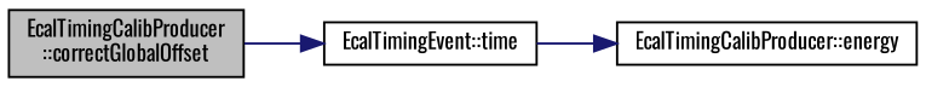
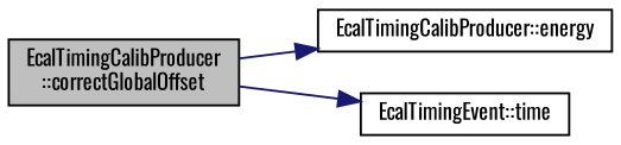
  digraph {
    fontname=Oswald
    rankdir=LR
    node [color=black fillcolor=white fontname=Oswald fontsize=10 shape=record style=filled]
    edge [color=midnightblue fontname=Oswald fontsize=10 labelfontname=Helvetica labelfontsize=10 style=solid]
    n1 [fillcolor=grey75 fontcolor=black height=0.2 label="EcalTimingCalibProducer\l::correctGlobalOffset" width=0.4]
    n2 [height=0.2 label="EcalTimingCalibProducer::energy" width=0.4]
    n3 [height=0.2 label="EcalTimingEvent::time" width=0.4]
-   n3 -> n2
+   n1 -> n2
    n1 -> n3
  }
